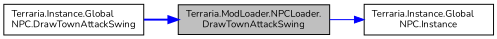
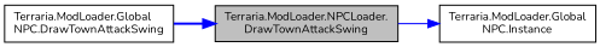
  digraph {
    fontname=Nunito
    rankdir=LR
    node [color=black fillcolor=white fontname=Nunito fontsize=10 shape=record style=filled]
    edge [color=blue fontname=Nunito fontsize=10 labelfontname=Helvetica labelfontsize=10]
    n1 [fillcolor=grey75 fontcolor=black height=0.2 label="Terraria.ModLoader.NPCLoader.\lDrawTownAttackSwing" width=0.4]
-   n2 [height=0.2 label="Terraria.Instance.Global\lNPC.Instance" width=0.4]
-   n3 [height=0.2 label="Terraria.Instance.Global\lNPC.DrawTownAttackSwing" width=0.4]
+   n2 [height=0.2 label="Terraria.ModLoader.Global\lNPC.Instance" width=0.4]
+   n3 [height=0.2 label="Terraria.ModLoader.Global\lNPC.DrawTownAttackSwing" width=0.4]
    n1 -> n2 [style=solid]
    n3 -> n1 [style=bold]
  }
